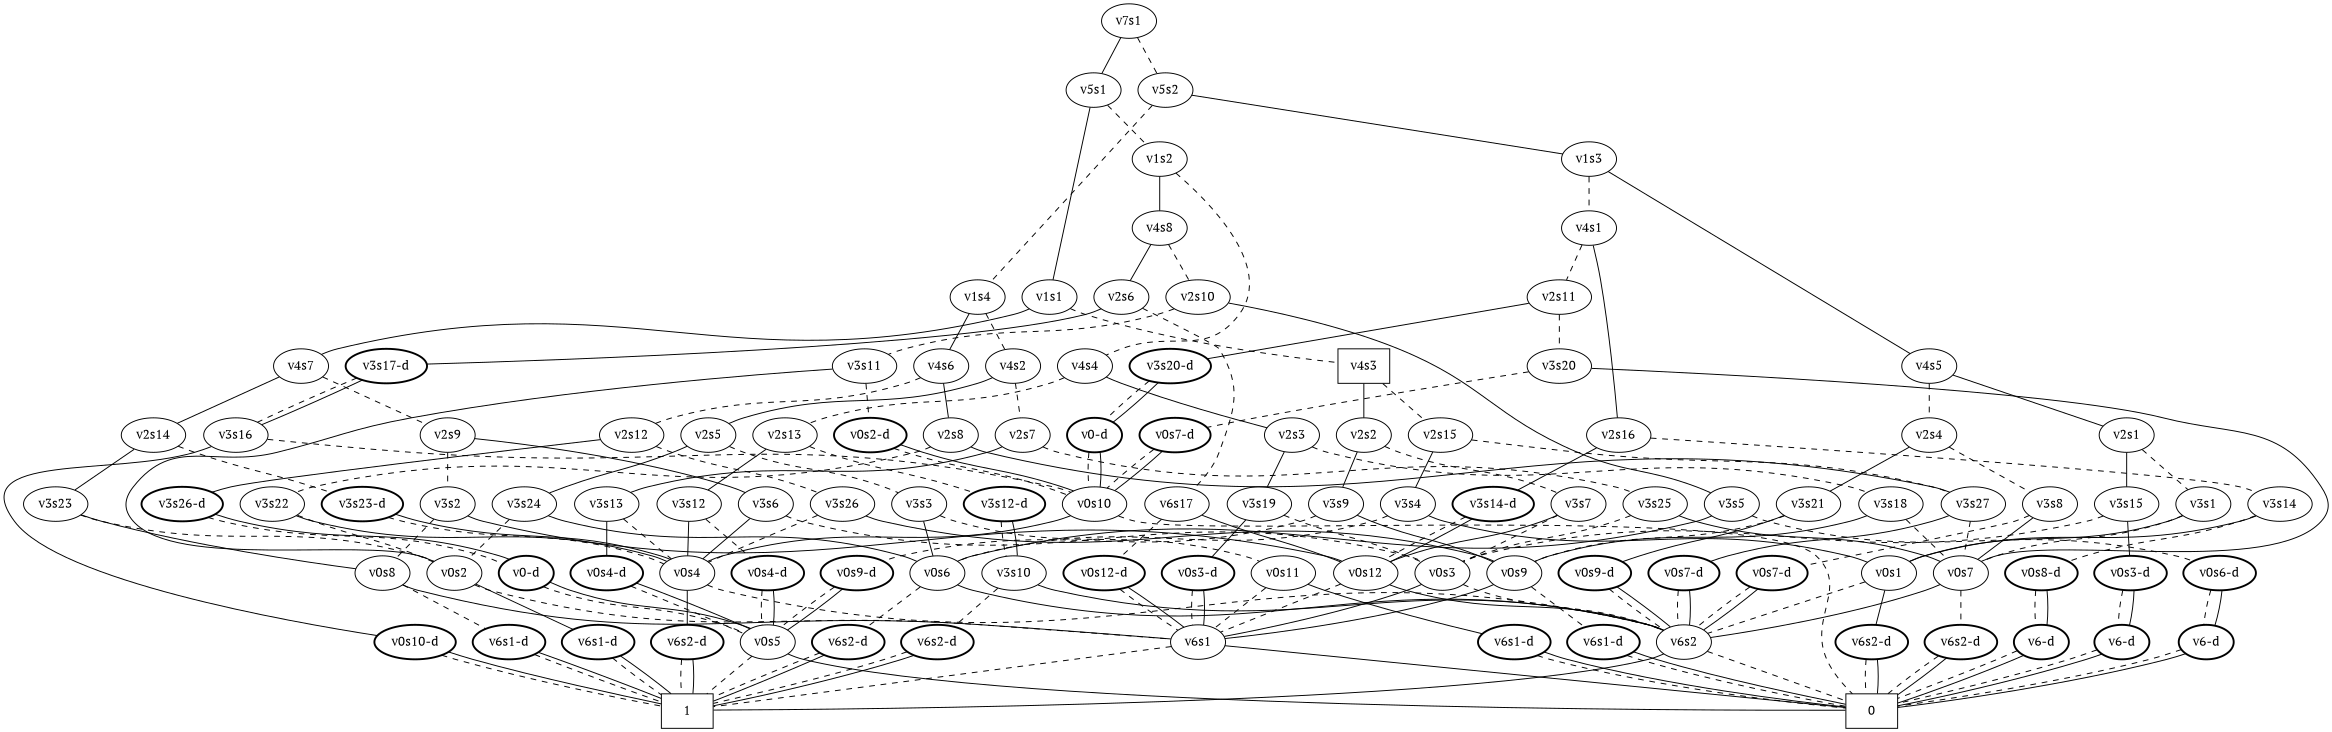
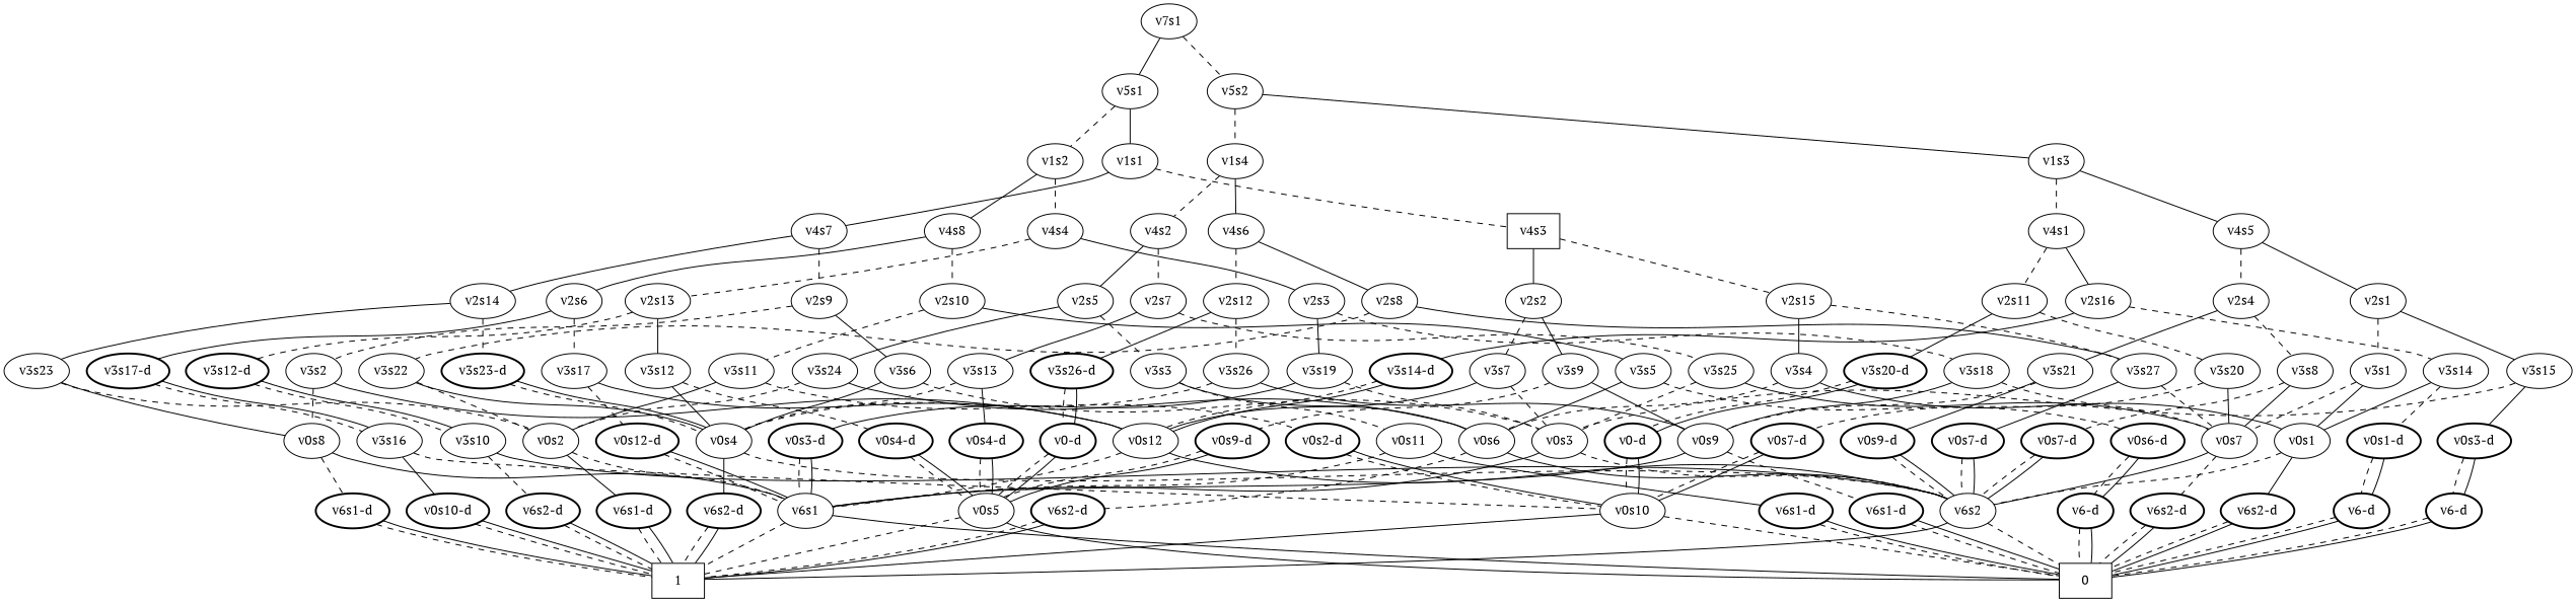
  graph {
    fontname="PT Serif"
    node [fontname="PT Serif"]
    edge [fontname="PT Serif" style=solid]
    n1 [label=v7s1]
    n2 [label=v5s1]
    n3 [label=v5s2]
    n4 [label=v1s1]
    n5 [label=v1s2]
    n6 [label=v1s3]
    n7 [label=v1s4]
    n8 [label=v4s7]
    n9 [label=v4s3 shape=box]
    n10 [label=v4s8]
    n11 [label=v4s4]
    n12 [label=v4s5]
    n13 [label=v4s1]
    n14 [label=v4s6]
    n15 [label=v4s2]
    n16 [label=v2s14]
    n17 [label=v2s9]
    n18 [label=v2s2]
    n19 [label=v2s15]
    n20 [label=v2s6]
    n21 [label=v2s10]
    n22 [label=v2s3]
    n23 [label=v2s13]
    n24 [label=v3s23]
    n25 [label="v3s23-d" style=bold]
    n26 [label=v3s6]
    n27 [label=v3s2]
    n28 [label=v3s9]
    n29 [label=v3s7]
    n30 [label=v3s4]
    n31 [label=v3s27]
    n32 [label=v0s8]
    n33 [label=v0s2]
    n34 [label=v0s4]
    n35 [label=v0s3]
    n36 [label=v0s12]
    n37 [label=v6s1]
    n38 [label="v6s1-d" style=bold]
    n39 [label="v6s1-d" style=bold]
    n40 [label="v6s2-d" style=bold]
    n41 [label=v6s2]
    n42 [label=0 shape=box]
    n43 [label=1 shape=box]
    n44 [label=v0s9]
    n45 [label="v0s9-d" style=bold]
    n46 [label=v0s1]
    n47 [label=v0s6]
    n48 [label="v0s7-d" style=bold]
    n49 [label=v0s7]
    n50 [label="v6s1-d" style=bold]
    n51 [label=v0s5]
    n52 [label="v6s2-d" style=bold]
    n53 [label="v6s2-d" style=bold]
    n54 [label="v6s2-d" style=bold]
    n55 [label="v3s17-d" style=bold]
-   n56 [label=v6s17]
+   n56 [label=v3s17]
    n57 [label=v3s5]
    n58 [label=v3s11]
    n59 [label=v3s19]
    n60 [label=v3s18]
    n61 [label=v3s12]
    n62 [label="v3s12-d" style=bold]
    n63 [label=v3s16]
    n64 [label="v0s12-d" style=bold]
    n65 [label="v0s6-d" style=bold]
    n66 [label="v0s2-d" style=bold]
    n67 [label="v0s10-d" style=bold]
    n68 [label=v0s10]
    n69 [label="v6-d" style=bold]
    n70 [label="v0s3-d" style=bold]
    n71 [label="v0s4-d" style=bold]
    n72 [label=v3s10]
    n73 [label="v6s2-d" style=bold]
    n74 [label=v2s1]
    n75 [label=v2s4]
    n76 [label=v2s16]
    n77 [label=v2s11]
    n78 [label=v2s8]
    n79 [label=v2s12]
    n80 [label=v2s5]
    n81 [label=v2s7]
    n82 [label=v3s15]
    n83 [label=v3s1]
    n84 [label=v3s21]
    n85 [label=v3s8]
    n86 [label="v3s14-d" style=bold]
    n87 [label=v3s14]
    n88 [label="v3s20-d" style=bold]
    n89 [label=v3s20]
    n90 [label="v0s3-d" style=bold]
    n91 [label="v0s9-d" style=bold]
    n92 [label="v0s7-d" style=bold]
    n93 [label="v6-d" style=bold]
-   n94 [label="v0s8-d" style=bold]
+   n94 [label="v0s1-d" style=bold]
    n95 [label="v0-d" style=bold]
    n96 [label="v0s7-d" style=bold]
    n97 [label="v6-d" style=bold]
    n98 [label=v3s22]
    n99 [label="v3s26-d" style=bold]
    n100 [label=v3s26]
    n101 [label=v3s24]
    n102 [label=v3s3]
    n103 [label=v3s13]
    n104 [label=v3s25]
    n105 [label="v0-d" style=bold]
    n106 [label=v0s11]
    n107 [label="v0s4-d" style=bold]
    n108 [label="v6s1-d" style=bold]
    n1 -- n2
    n1 -- n3 [style=dashed]
    n2 -- n4
    n2 -- n5 [style=dashed]
    n3 -- n6
    n3 -- n7 [style=dashed]
    n4 -- n8
    n4 -- n9 [style=dashed]
    n5 -- n10
    n5 -- n11 [style=dashed]
    n6 -- n12
    n6 -- n13 [style=dashed]
    n7 -- n14
    n7 -- n15 [style=dashed]
    n8 -- n16
    n8 -- n17 [style=dashed]
    n9 -- n18
    n9 -- n19 [style=dashed]
    n10 -- n20
    n10 -- n21 [style=dashed]
    n11 -- n22
    n11 -- n23 [style=dashed]
    n12 -- n74
    n12 -- n75 [style=dashed]
    n13 -- n76
    n13 -- n77 [style=dashed]
    n14 -- n78
    n14 -- n79 [style=dashed]
    n15 -- n80
    n15 -- n81 [style=dashed]
    n16 -- n24
    n16 -- n25 [style=dashed]
    n17 -- n26
    n17 -- n27 [style=dashed]
    n18 -- n28
    n18 -- n29 [style=dashed]
    n19 -- n30
    n19 -- n31 [style=dashed]
    n20 -- n55
    n20 -- n56 [style=dashed]
    n21 -- n57
    n21 -- n58 [style=dashed]
    n22 -- n59
    n22 -- n60 [style=dashed]
    n23 -- n61
    n23 -- n62 [style=dashed]
    n24 -- n32
    n24 -- n33 [style=dashed]
    n25 -- n34 [style=dashed]
    n25 -- n34
    n26 -- n34
    n26 -- n35 [style=dashed]
    n27 -- n32 [style=dashed]
    n27 -- n36
    n28 -- n44
    n28 -- n45 [style=dashed]
    n29 -- n35 [style=dashed]
    n29 -- n36
    n30 -- n46
    n30 -- n47 [style=dashed]
    n31 -- n48
    n31 -- n49 [style=dashed]
    n32 -- n37
    n32 -- n38 [style=dashed]
    n33 -- n37 [style=dashed]
    n33 -- n39
    n34 -- n40
    n34 -- n41 [style=dashed]
    n35 -- n37
    n35 -- n41 [style=dashed]
    n36 -- n37 [style=dashed]
    n36 -- n41
    n37 -- n42
    n37 -- n43 [style=dashed]
    n38 -- n43 [style=dashed]
    n38 -- n43
    n39 -- n43 [style=dashed]
    n39 -- n43
    n40 -- n43 [style=dashed]
    n40 -- n43
    n41 -- n42 [style=dashed]
    n41 -- n43
    n44 -- n37
    n44 -- n50 [style=dashed]
    n45 -- n51 [style=dashed]
    n45 -- n51
    n46 -- n41 [style=dashed]
    n46 -- n52
    n47 -- n41
    n47 -- n53 [style=dashed]
    n48 -- n41 [style=dashed]
    n48 -- n41
    n49 -- n41
    n49 -- n54 [style=dashed]
    n50 -- n42 [style=dashed]
    n50 -- n42
    n51 -- n42
    n51 -- n43 [style=dashed]
    n52 -- n42 [style=dashed]
    n52 -- n42
    n53 -- n43 [style=dashed]
    n53 -- n43
    n54 -- n42 [style=dashed]
    n54 -- n42
    n55 -- n63 [style=dashed]
    n55 -- n63
    n56 -- n36
    n56 -- n64 [style=dashed]
    n57 -- n47
    n57 -- n65 [style=dashed]
    n58 -- n33
    n58 -- n66 [style=dashed]
    n59 -- n35 [style=dashed]
    n59 -- n70
    n60 -- n44
    n60 -- n49 [style=dashed]
    n61 -- n34
    n61 -- n71 [style=dashed]
    n62 -- n72 [style=dashed]
    n62 -- n72
    n63 -- n67
    n63 -- n68 [style=dashed]
    n64 -- n37 [style=dashed]
    n64 -- n37
    n65 -- n69 [style=dashed]
    n65 -- n69
    n66 -- n68 [style=dashed]
    n66 -- n68
    n67 -- n43 [style=dashed]
    n67 -- n43
    n68 -- n42 [style=dashed]
-   n68 -- n34
+   n68 -- n43
    n69 -- n42 [style=dashed]
    n69 -- n42
    n70 -- n37 [style=dashed]
    n70 -- n37
    n71 -- n51 [style=dashed]
    n71 -- n51
    n72 -- n41
    n72 -- n73 [style=dashed]
    n73 -- n43 [style=dashed]
    n73 -- n43
    n74 -- n82
    n74 -- n83 [style=dashed]
    n75 -- n84
    n75 -- n85 [style=dashed]
    n76 -- n86
    n76 -- n87 [style=dashed]
    n77 -- n88
    n77 -- n89 [style=dashed]
    n78 -- n31
    n78 -- n98 [style=dashed]
    n79 -- n99
    n79 -- n100 [style=dashed]
    n80 -- n101
    n80 -- n102 [style=dashed]
    n81 -- n103
    n81 -- n104 [style=dashed]
    n82 -- n35 [style=dashed]
    n82 -- n90
    n83 -- n46
    n83 -- n49 [style=dashed]
    n84 -- n44 [style=dashed]
    n84 -- n91
    n85 -- n49
    n85 -- n92 [style=dashed]
    n86 -- n36 [style=dashed]
    n86 -- n36
    n87 -- n46
    n87 -- n94 [style=dashed]
    n88 -- n95 [style=dashed]
    n88 -- n95
    n89 -- n49
    n89 -- n96 [style=dashed]
    n90 -- n93 [style=dashed]
    n90 -- n93
    n91 -- n41 [style=dashed]
    n91 -- n41
    n92 -- n41 [style=dashed]
    n92 -- n41
    n93 -- n42 [style=dashed]
    n93 -- n42
    n94 -- n97 [style=dashed]
    n94 -- n97
    n95 -- n68 [style=dashed]
    n95 -- n68
    n96 -- n68 [style=dashed]
    n96 -- n68
    n97 -- n42 [style=dashed]
    n97 -- n42
    n98 -- n33 [style=dashed]
    n98 -- n34
    n99 -- n105 [style=dashed]
    n99 -- n105
    n100 -- n34 [style=dashed]
    n100 -- n44
    n101 -- n33 [style=dashed]
    n101 -- n47
    n102 -- n47
    n102 -- n106 [style=dashed]
    n103 -- n34 [style=dashed]
    n103 -- n107
    n104 -- n35 [style=dashed]
    n104 -- n49
    n105 -- n51 [style=dashed]
    n105 -- n51
    n106 -- n37 [style=dashed]
    n106 -- n108
    n107 -- n51 [style=dashed]
    n107 -- n51
    n108 -- n42 [style=dashed]
    n108 -- n42
  }
